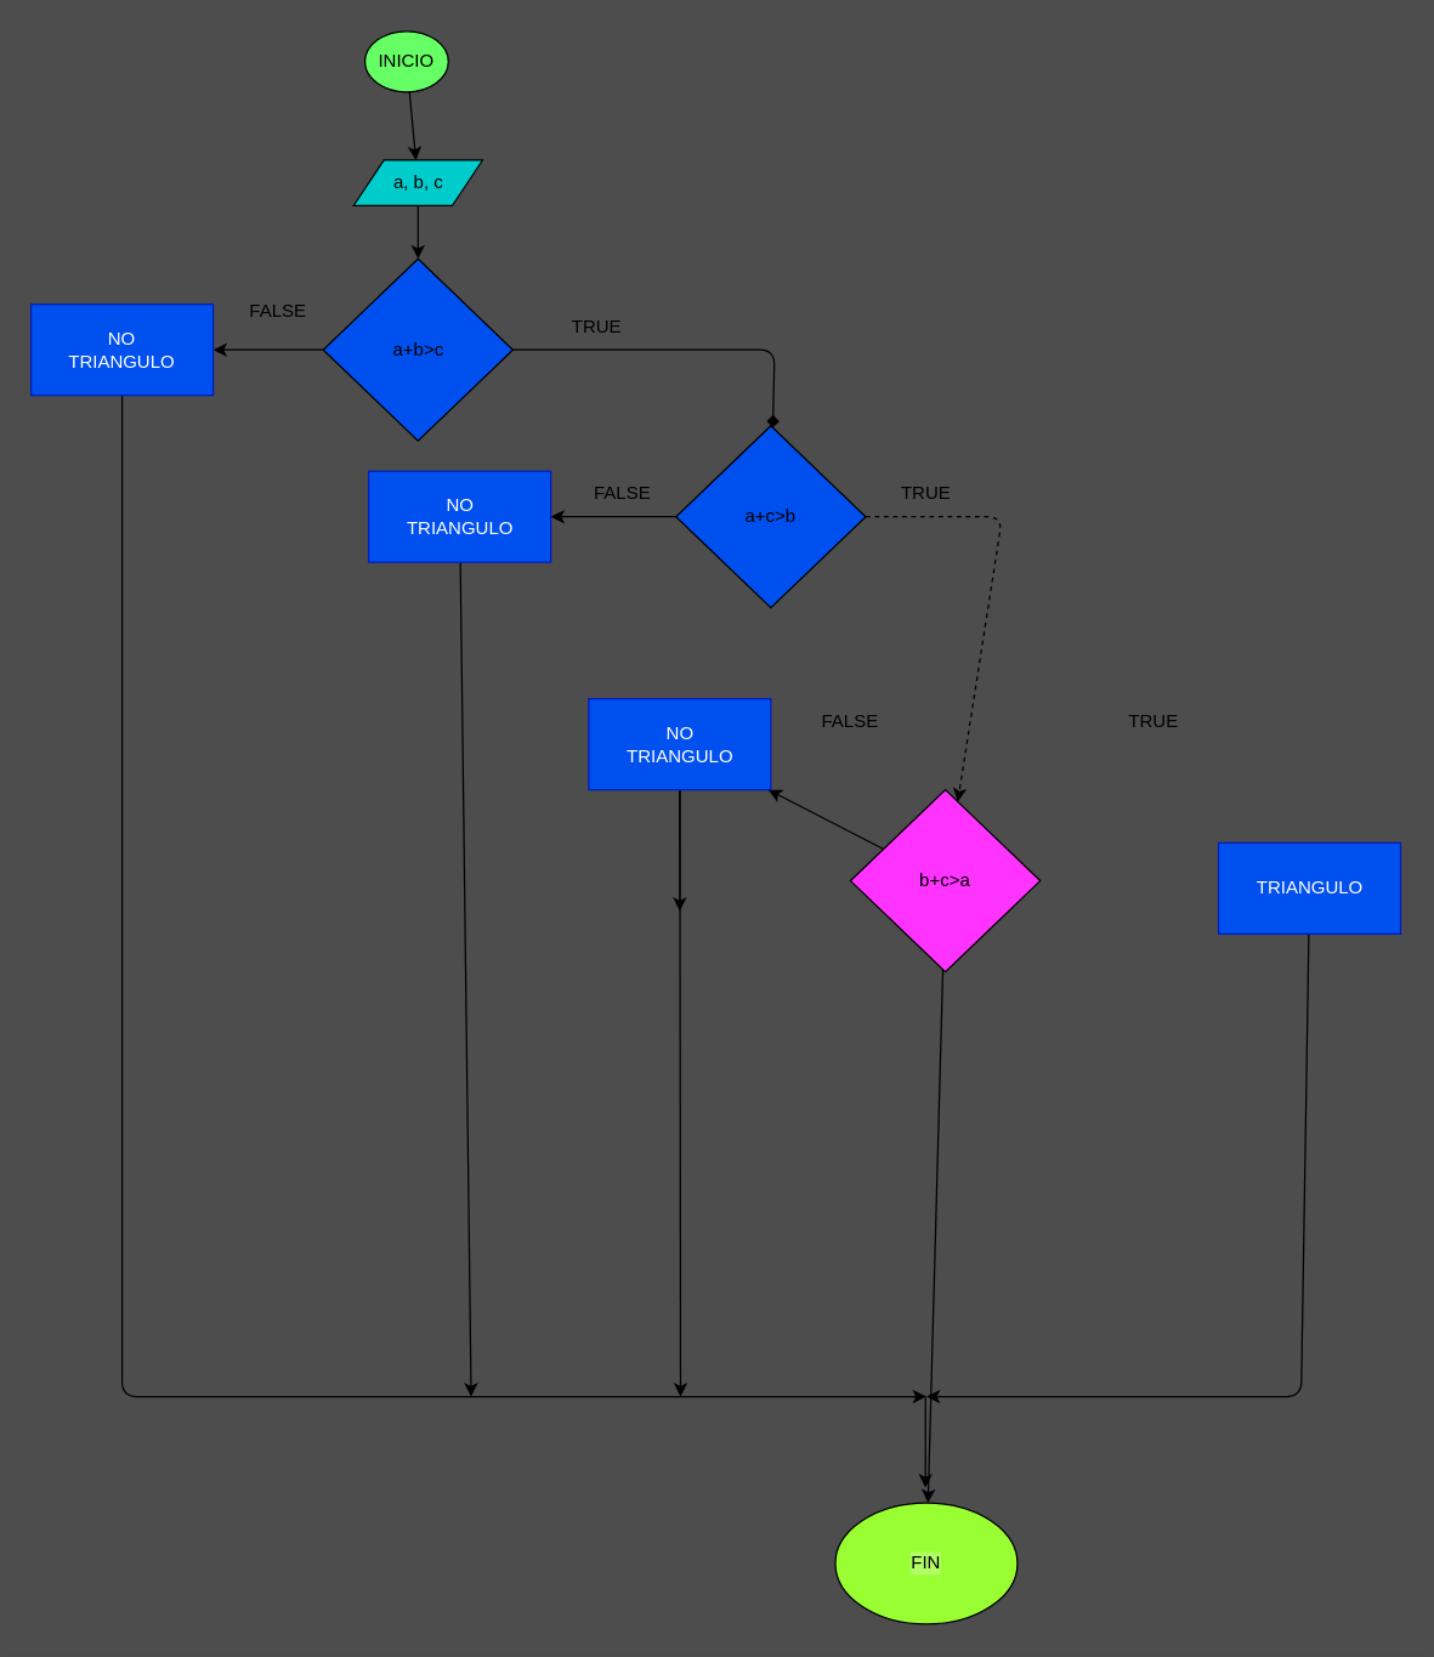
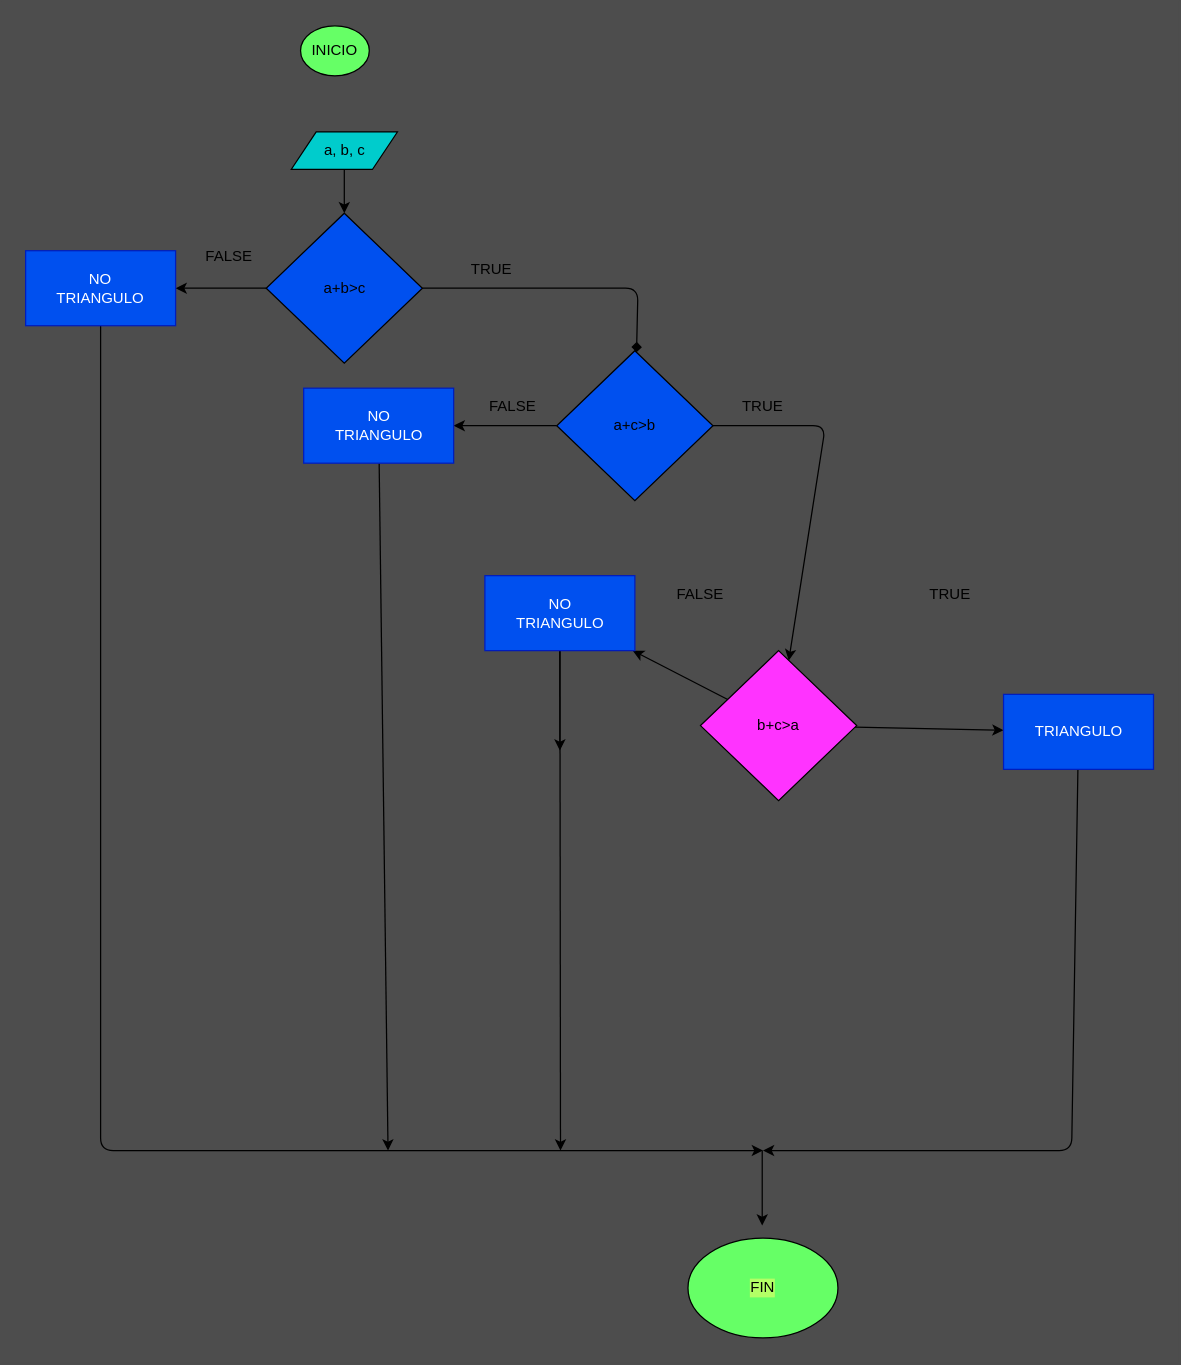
  <mxCell id="0" />
  <mxCell id="1" parent="0" />
- <mxCell id="2" value="" style="edgeStyle=none;html=1;" parent="1" source="3" target="5" edge="1"><mxGeometry relative="1" as="geometry" /></mxCell>
  <mxCell id="3" value="INICIO" style="ellipse;whiteSpace=wrap;html=1;fillColor=#66FF66;" parent="1" vertex="1"><mxGeometry x="240" y="20" width="55" height="40" as="geometry" /></mxCell>
  <mxCell id="4" value="" style="edgeStyle=none;html=1;" edge="1" parent="1" source="5"><mxGeometry relative="1" as="geometry"><mxPoint x="275" y="170" as="targetPoint" /></mxGeometry></mxCell>
  <mxCell id="5" value="a, b, c" style="shape=parallelogram;perimeter=parallelogramPerimeter;whiteSpace=wrap;html=1;fixedSize=1;fillColor=#00CCCC;" parent="1" vertex="1"><mxGeometry x="232.5" y="105" width="85" height="30" as="geometry" /></mxCell>
  <mxCell id="6" value="" style="edgeStyle=none;html=1;endArrow=diamond;" edge="1" parent="1" source="8" target="11"><mxGeometry relative="1" as="geometry"><Array as="points"><mxPoint x="510" y="230" /></Array></mxGeometry></mxCell>
  <mxCell id="7" value="" style="edgeStyle=none;html=1;" edge="1" parent="1" source="8" target="16"><mxGeometry relative="1" as="geometry" /></mxCell>
  <mxCell id="8" value="a+b&amp;gt;c" style="rhombus;whiteSpace=wrap;html=1;fillColor=#0050ef;" vertex="1" parent="1"><mxGeometry x="212.5" y="170" width="125" height="120" as="geometry" /></mxCell>
- <mxCell id="9" value="" style="edgeStyle=none;html=1;dashed=1;" edge="1" parent="1" source="11" target="14"><mxGeometry relative="1" as="geometry"><Array as="points"><mxPoint x="660" y="340" /></Array></mxGeometry></mxCell>
+ <mxCell id="9" value="" style="edgeStyle=none;html=1;" edge="1" parent="1" source="11" target="14"><mxGeometry relative="1" as="geometry"><Array as="points"><mxPoint x="660" y="340" /></Array></mxGeometry></mxCell>
  <mxCell id="10" value="" style="edgeStyle=none;html=1;" edge="1" parent="1" source="11" target="18"><mxGeometry relative="1" as="geometry" /></mxCell>
  <mxCell id="11" value="a+c&amp;gt;b" style="rhombus;whiteSpace=wrap;html=1;fillColor=#0050ef;" vertex="1" parent="1"><mxGeometry x="445" y="280" width="125" height="120" as="geometry" /></mxCell>
  <mxCell id="12" value="" style="edgeStyle=none;html=1;" edge="1" parent="1" source="14" target="21"><mxGeometry relative="1" as="geometry" /></mxCell>
- <mxCell id="13" value="" style="edgeStyle=none;html=1;" edge="1" parent="1" source="14" target="31"><mxGeometry relative="1" as="geometry" /></mxCell>
+ <mxCell id="13" value="" style="edgeStyle=none;html=1;" edge="1" parent="1" source="14" target="23"><mxGeometry relative="1" as="geometry" /></mxCell>
  <mxCell id="14" value="b+c&amp;gt;a" style="rhombus;whiteSpace=wrap;html=1;fillColor=#FF33FF;" vertex="1" parent="1"><mxGeometry x="560" y="520" width="125" height="120" as="geometry" /></mxCell>
  <mxCell id="15" value="" style="edgeStyle=none;html=1;" edge="1" parent="1" source="16"><mxGeometry relative="1" as="geometry"><mxPoint x="610" y="920" as="targetPoint" /><Array as="points"><mxPoint x="80" y="920" /></Array></mxGeometry></mxCell>
  <mxCell id="16" value="NO&lt;br&gt;TRIANGULO" style="whiteSpace=wrap;html=1;fillColor=#0050ef;fontColor=#ffffff;strokeColor=#001DBC;" vertex="1" parent="1"><mxGeometry y="200" width="120" height="60" as="geometry" x="20" /></mxCell>
  <mxCell id="17" value="" style="edgeStyle=none;html=1;" edge="1" parent="1" source="18"><mxGeometry relative="1" as="geometry"><mxPoint x="310" y="920" as="targetPoint" /></mxGeometry></mxCell>
  <mxCell id="18" value="NO&lt;br&gt;TRIANGULO" style="whiteSpace=wrap;html=1;fillColor=#0050ef;fontColor=#ffffff;strokeColor=#001DBC;" vertex="1" parent="1"><mxGeometry x="242.5" y="310" width="120" height="60" as="geometry" /></mxCell>
  <mxCell id="19" value="" style="edgeStyle=none;html=1;" edge="1" parent="1" source="21"><mxGeometry relative="1" as="geometry"><mxPoint x="447.5" y="600" as="targetPoint" /></mxGeometry></mxCell>
  <mxCell id="20" value="" style="edgeStyle=none;html=1;" edge="1" parent="1" source="21"><mxGeometry relative="1" as="geometry"><mxPoint x="448" y="920" as="targetPoint" /></mxGeometry></mxCell>
  <mxCell id="21" value="NO&lt;br&gt;TRIANGULO" style="whiteSpace=wrap;html=1;fillColor=#0050ef;fontColor=#ffffff;strokeColor=#001DBC;" vertex="1" parent="1"><mxGeometry x="387.5" y="460" width="120" height="60" as="geometry" /></mxCell>
  <mxCell id="22" value="" style="edgeStyle=none;html=1;" edge="1" parent="1" source="23"><mxGeometry relative="1" as="geometry"><mxPoint x="610" y="920" as="targetPoint" /><Array as="points"><mxPoint x="857" y="920" /></Array></mxGeometry></mxCell>
  <mxCell id="23" value="TRIANGULO" style="whiteSpace=wrap;html=1;fillColor=#0050ef;fontColor=#ffffff;strokeColor=#001DBC;" vertex="1" parent="1"><mxGeometry x="802.5" y="555" width="120" height="60" as="geometry" /></mxCell>
  <mxCell id="24" value="TRUE" style="text;html=1;strokeColor=none;fillColor=none;align=center;verticalAlign=middle;whiteSpace=wrap;rounded=0;" vertex="1" parent="1"><mxGeometry x="363" y="200" width="60" height="30" as="geometry" /></mxCell>
  <mxCell id="25" value="TRUE" style="text;html=1;strokeColor=none;fillColor=none;align=center;verticalAlign=middle;whiteSpace=wrap;rounded=0;" vertex="1" parent="1"><mxGeometry x="580" y="310" width="60" height="30" as="geometry" /></mxCell>
  <mxCell id="26" value="TRUE" style="text;html=1;strokeColor=none;fillColor=none;align=center;verticalAlign=middle;whiteSpace=wrap;rounded=0;" vertex="1" parent="1"><mxGeometry x="730" y="460" width="60" height="30" as="geometry" /></mxCell>
  <mxCell id="27" value="FALSE" style="text;html=1;strokeColor=none;fillColor=none;align=center;verticalAlign=middle;whiteSpace=wrap;rounded=0;" vertex="1" parent="1"><mxGeometry x="152.5" y="190" width="60" height="30" as="geometry" /></mxCell>
  <mxCell id="28" value="FALSE" style="text;html=1;strokeColor=none;fillColor=none;align=center;verticalAlign=middle;whiteSpace=wrap;rounded=0;" vertex="1" parent="1"><mxGeometry x="380" y="310" width="60" height="30" as="geometry" /></mxCell>
  <mxCell id="29" value="FALSE" style="text;html=1;strokeColor=none;fillColor=none;align=center;verticalAlign=middle;whiteSpace=wrap;rounded=0;" vertex="1" parent="1"><mxGeometry x="530" y="460" width="60" height="30" as="geometry" /></mxCell>
  <mxCell id="30" value="" style="endArrow=classic;html=1;" edge="1" parent="1"><mxGeometry width="50" height="50" relative="1" as="geometry"><mxPoint x="609.41" y="920" as="sourcePoint" /><mxPoint x="609.41" y="980" as="targetPoint" /></mxGeometry></mxCell>
- <mxCell id="31" value="FIN" style="ellipse;whiteSpace=wrap;html=1;fillColor=#99FF33;labelBackgroundColor=#B3FF66;" vertex="1" parent="1"><mxGeometry x="550" y="990" width="120" height="80" as="geometry" /></mxCell>
+ <mxCell id="31" value="FIN" style="ellipse;whiteSpace=wrap;html=1;fillColor=#66ff66;labelBackgroundColor=#B3FF66;" vertex="1" parent="1"><mxGeometry x="550" y="990" width="120" height="80" as="geometry" /></mxCell>
